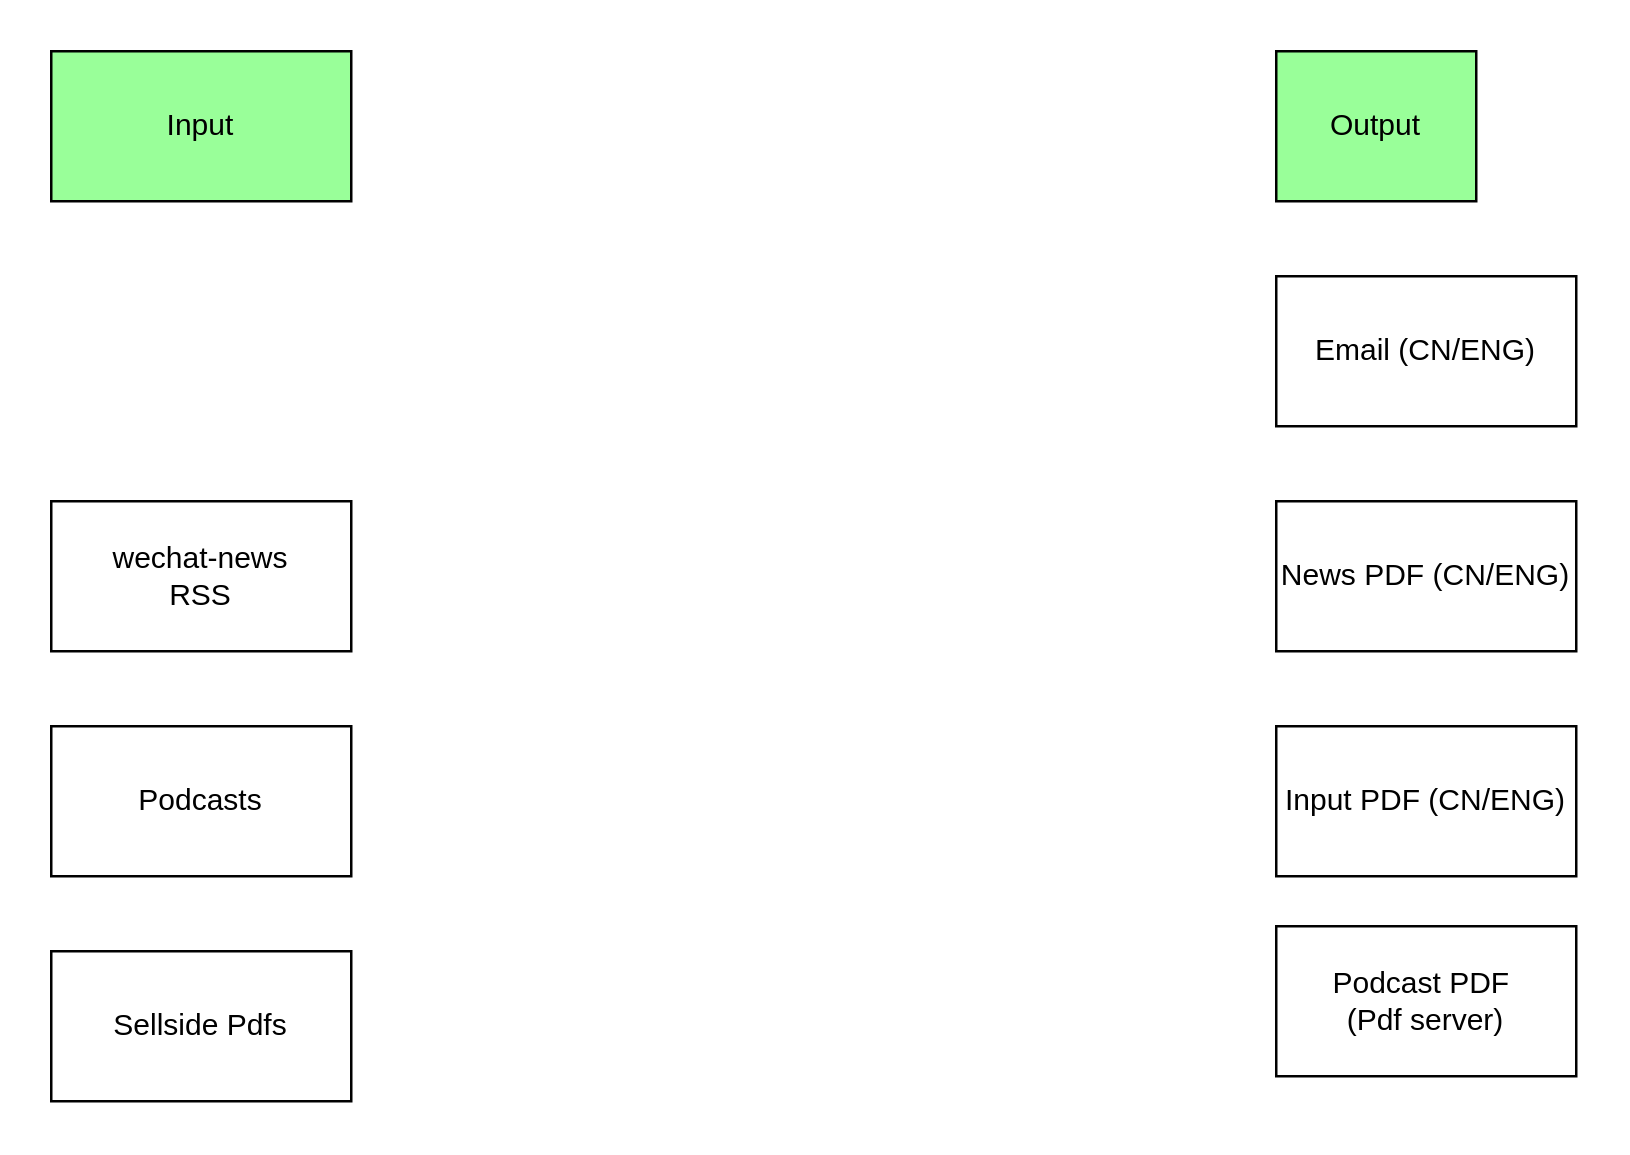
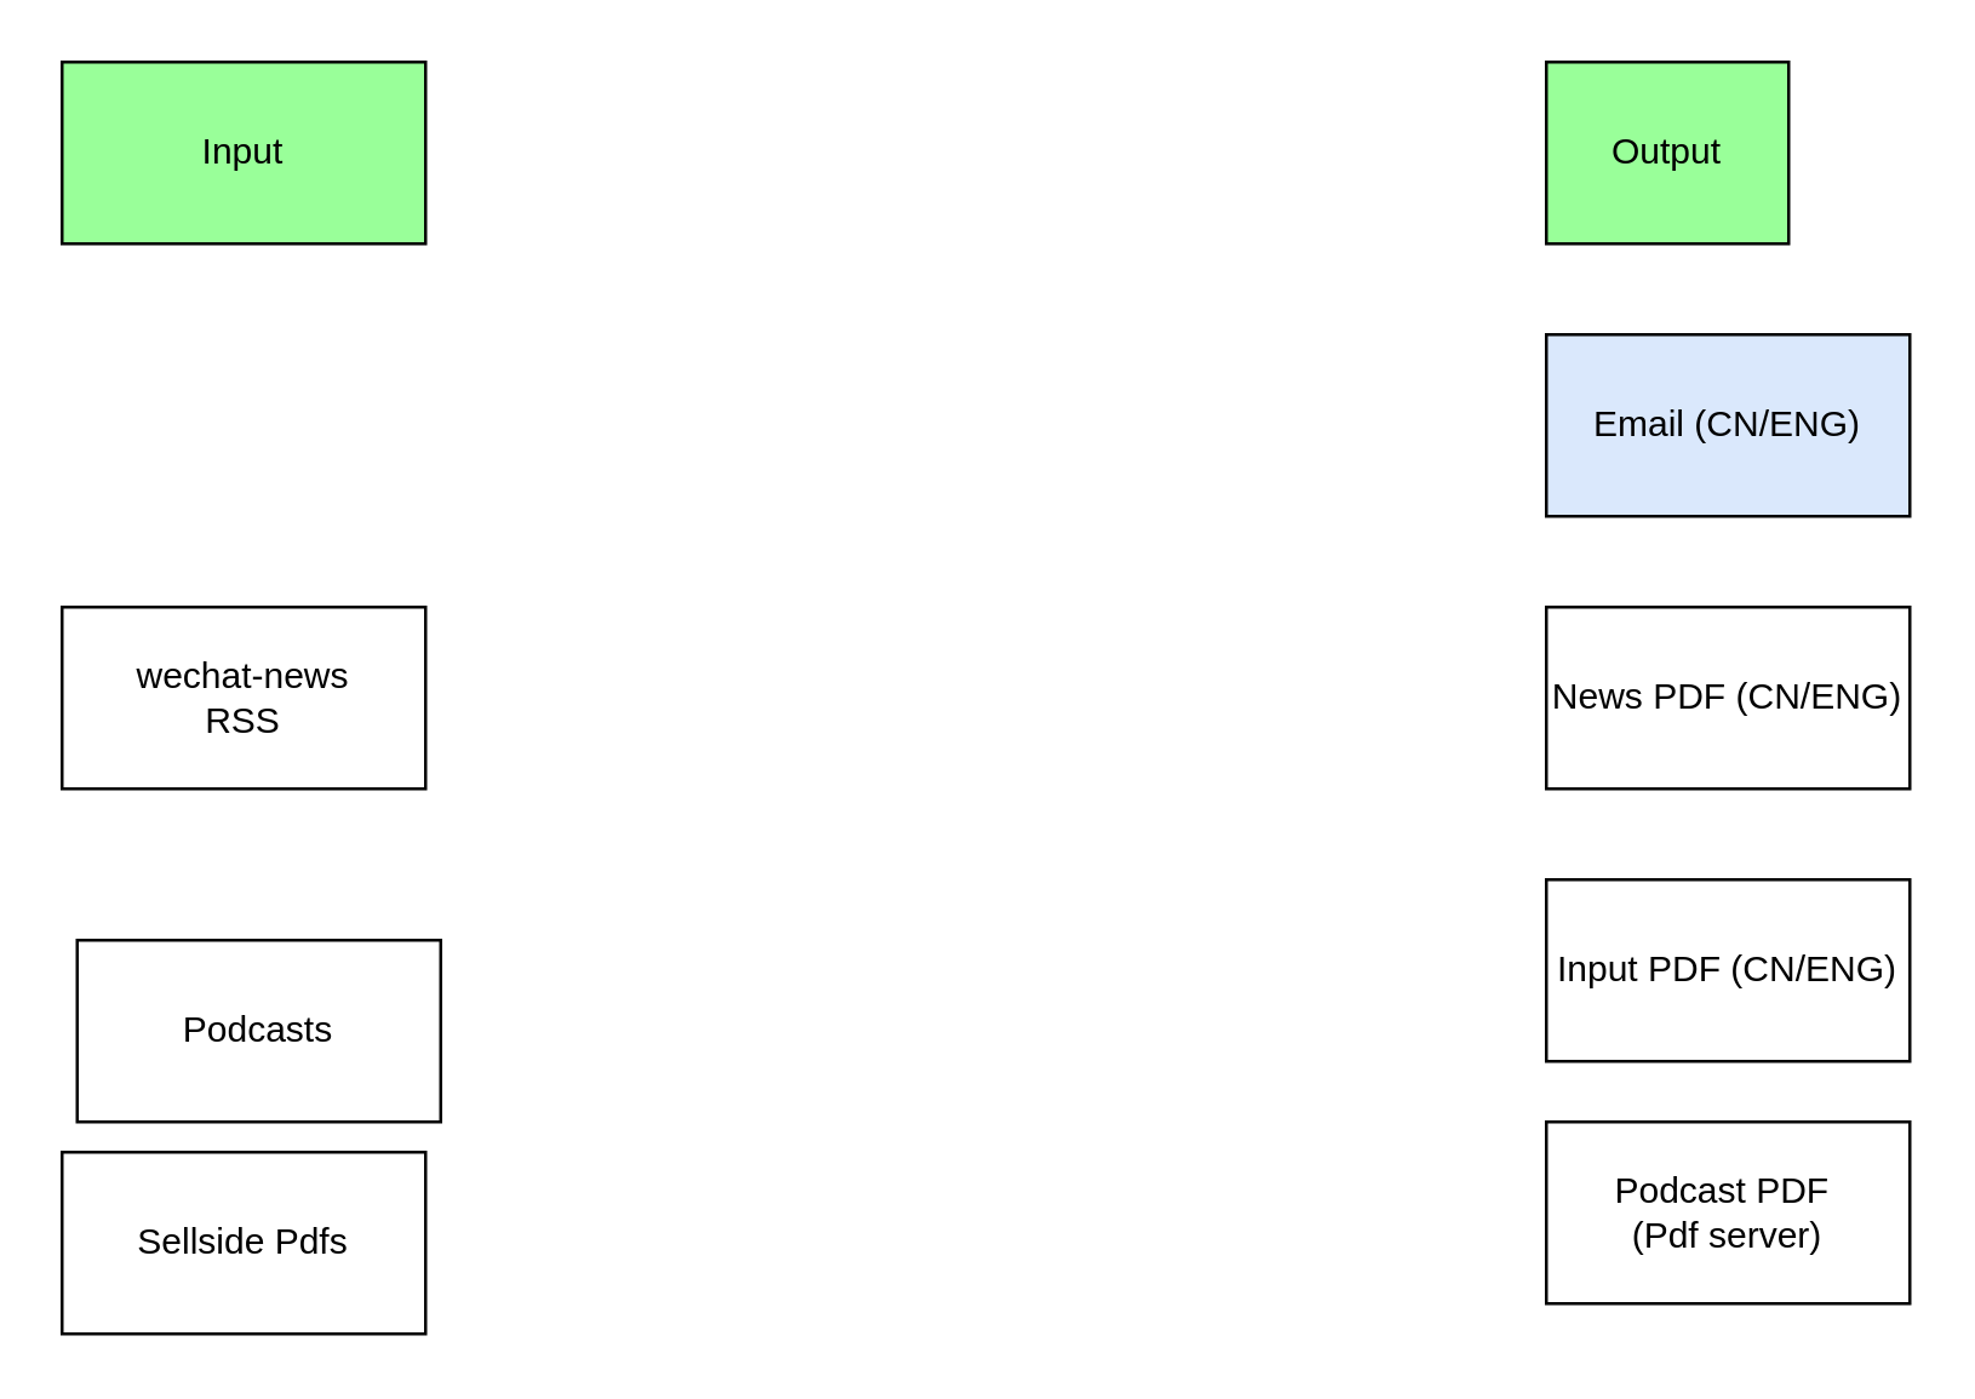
  <mxCell id="0" />
  <mxCell id="1" parent="0" />
  <mxCell id="2" value="wechat-news&lt;div&gt;RSS&lt;/div&gt;" style="rounded=0;whiteSpace=wrap;html=1;" parent="1" vertex="1"><mxGeometry x="20" y="200" width="120" height="60" as="geometry" /></mxCell>
- <mxCell id="3" value="Podcasts" style="rounded=0;whiteSpace=wrap;html=1;" parent="1" vertex="1"><mxGeometry x="20" y="290" width="120" height="60" as="geometry" /></mxCell>
+ <mxCell id="3" value="Podcasts" style="rounded=0;whiteSpace=wrap;html=1;" parent="1" vertex="1"><mxGeometry x="25" y="310" width="120" height="60" as="geometry" /></mxCell>
  <mxCell id="4" value="Sellside Pdfs" style="rounded=0;whiteSpace=wrap;html=1;" parent="1" vertex="1"><mxGeometry x="20" y="380" width="120" height="60" as="geometry" /></mxCell>
- <mxCell id="5" value="Email (CN/ENG)" style="rounded=0;whiteSpace=wrap;html=1;" vertex="1" parent="1"><mxGeometry x="510" y="110" width="120" height="60" as="geometry" /></mxCell>
+ <mxCell id="5" value="Email (CN/ENG)" style="rounded=0;whiteSpace=wrap;html=1;fillColor=#dae8fc;" vertex="1" parent="1"><mxGeometry x="510" y="110" width="120" height="60" as="geometry" /></mxCell>
  <mxCell id="6" value="Input" style="rounded=0;whiteSpace=wrap;html=1;fillColor=#99FF99;" vertex="1" parent="1"><mxGeometry x="20" y="20" width="120" height="60" as="geometry" /></mxCell>
  <mxCell id="7" value="Output" style="rounded=0;whiteSpace=wrap;html=1;fillColor=#99FF99;" vertex="1" parent="1"><mxGeometry x="510" y="20" width="80" height="60" as="geometry" /></mxCell>
  <mxCell id="8" value="News PDF (CN/ENG)" style="rounded=0;whiteSpace=wrap;html=1;" vertex="1" parent="1"><mxGeometry x="510" y="200" width="120" height="60" as="geometry" /></mxCell>
  <mxCell id="9" value="Input PDF (CN/ENG)" style="rounded=0;whiteSpace=wrap;html=1;" vertex="1" parent="1"><mxGeometry x="510" y="290" width="120" height="60" as="geometry" /></mxCell>
  <mxCell id="10" value="Podcast PDF&amp;nbsp;&lt;div&gt;(Pdf server)&lt;/div&gt;" style="rounded=0;whiteSpace=wrap;html=1;" vertex="1" parent="1"><mxGeometry x="510" y="370" width="120" height="60" as="geometry" /></mxCell>
